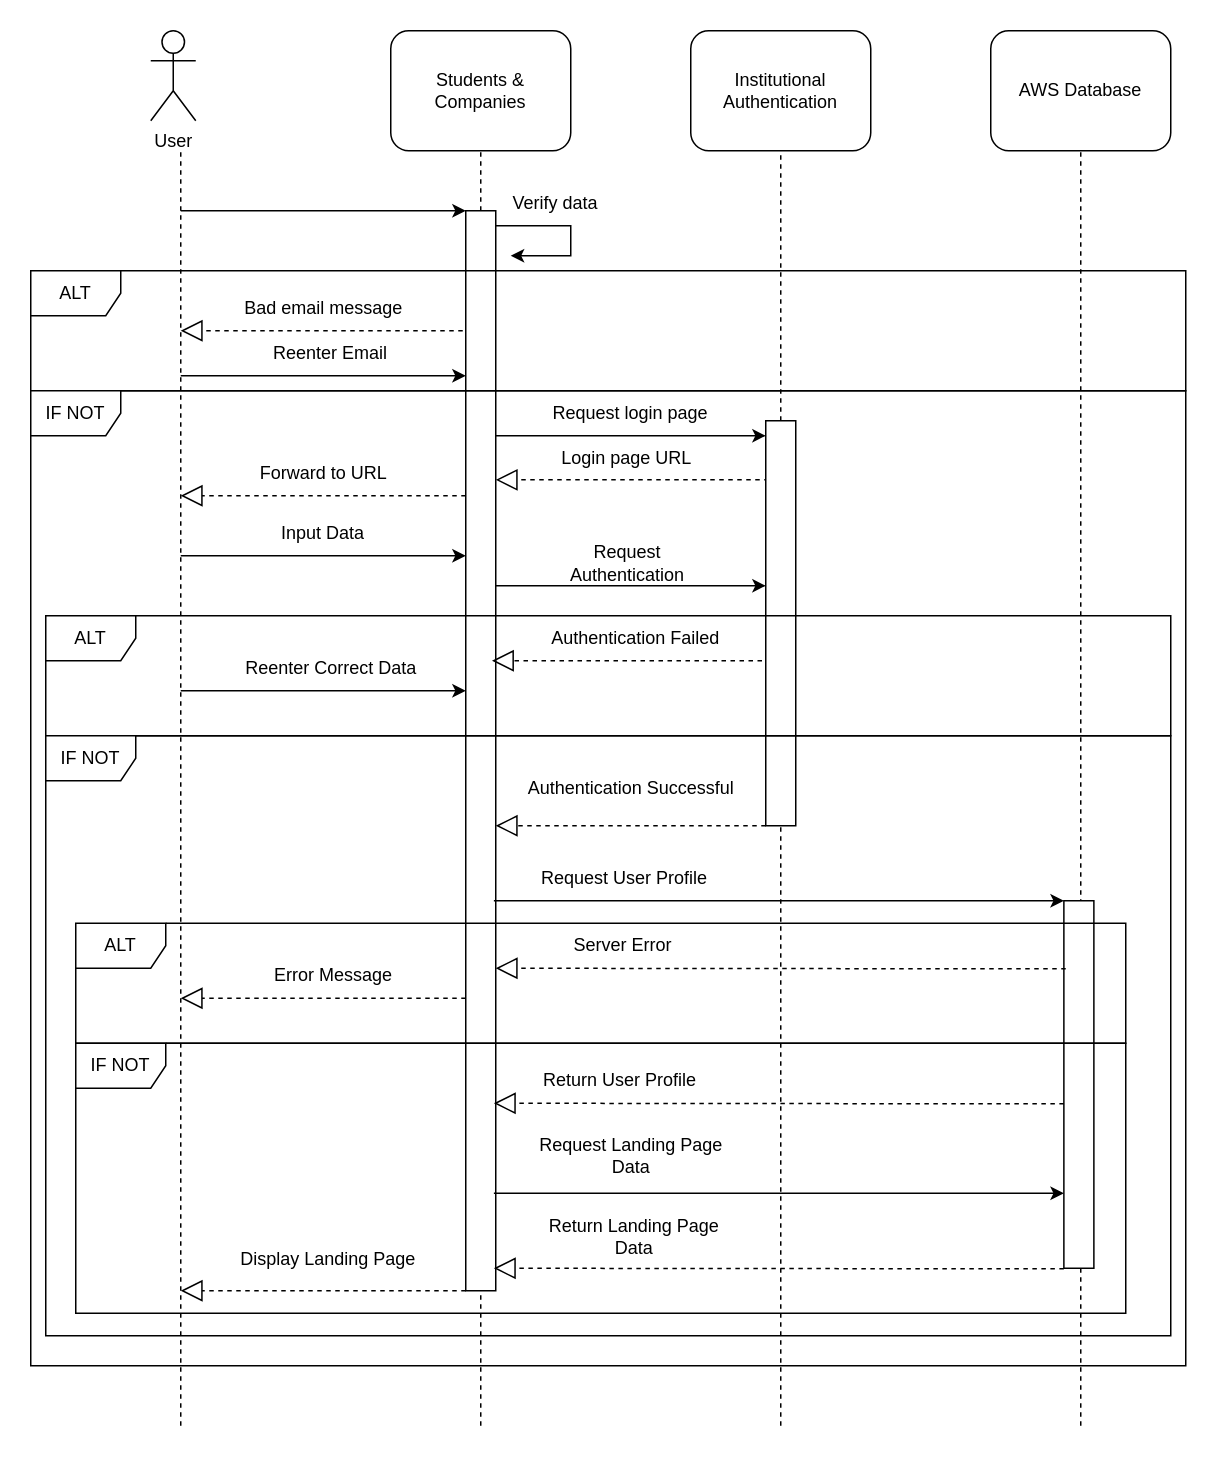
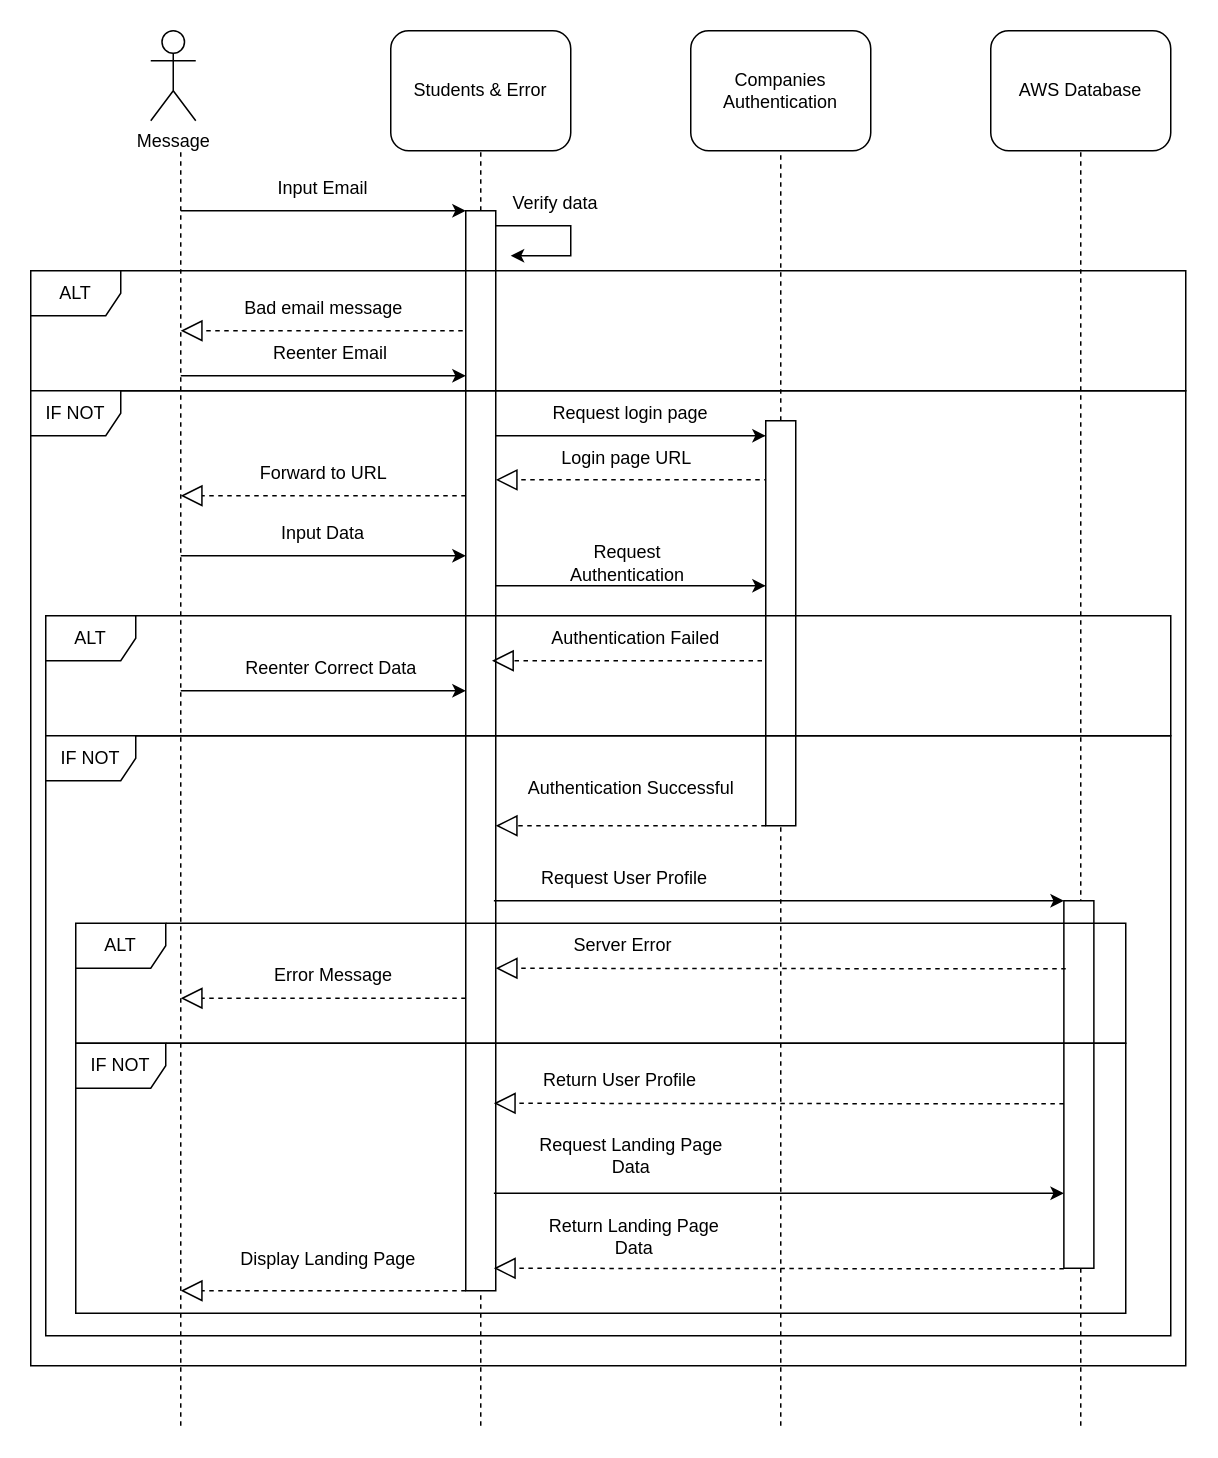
  <mxCell id="0" />
  <mxCell id="1" parent="0" />
- <mxCell id="2" value="&lt;div&gt;User&lt;/div&gt;" style="shape=umlActor;verticalLabelPosition=bottom;verticalAlign=top;html=1;outlineConnect=0;" vertex="1" parent="1"><mxGeometry x="100" y="20" width="30" height="60" as="geometry" /></mxCell>
- <mxCell id="3" value="&lt;div&gt;Students &amp;amp; Companies&lt;/div&gt;" style="rounded=1;whiteSpace=wrap;html=1;" vertex="1" parent="1"><mxGeometry x="260" y="20" width="120" height="80" as="geometry" /></mxCell>
- <mxCell id="4" value="&lt;div&gt;Institutional Authentication &lt;br&gt;&lt;/div&gt;" style="rounded=1;whiteSpace=wrap;html=1;" vertex="1" parent="1"><mxGeometry x="460" y="20" width="120" height="80" as="geometry" /></mxCell>
+ <mxCell id="2" value="&lt;div&gt;Message&lt;/div&gt;" style="shape=umlActor;verticalLabelPosition=bottom;verticalAlign=top;html=1;outlineConnect=0;" vertex="1" parent="1"><mxGeometry x="100" y="20" width="30" height="60" as="geometry" /></mxCell>
+ <mxCell id="3" value="&lt;div&gt;Students &amp;amp; Error&lt;/div&gt;" style="rounded=1;whiteSpace=wrap;html=1;" vertex="1" parent="1"><mxGeometry x="260" y="20" width="120" height="80" as="geometry" /></mxCell>
+ <mxCell id="4" value="&lt;div&gt;Companies Authentication &lt;br&gt;&lt;/div&gt;" style="rounded=1;whiteSpace=wrap;html=1;" vertex="1" parent="1"><mxGeometry x="460" y="20" width="120" height="80" as="geometry" /></mxCell>
  <mxCell id="5" value="AWS Database" style="rounded=1;whiteSpace=wrap;html=1;" vertex="1" parent="1"><mxGeometry x="660" y="20" width="120" height="80" as="geometry" /></mxCell>
  <mxCell id="6" value="" style="endArrow=none;dashed=1;html=1;rounded=0;" edge="1" parent="1"><mxGeometry width="50" height="50" relative="1" as="geometry"><mxPoint x="120" y="950" as="sourcePoint" /><mxPoint x="120" y="100" as="targetPoint" /></mxGeometry></mxCell>
  <mxCell id="7" value="" style="endArrow=none;dashed=1;html=1;rounded=0;entryX=0.5;entryY=1;entryDx=0;entryDy=0;" edge="1" parent="1" source="22" target="4"><mxGeometry width="50" height="50" relative="1" as="geometry"><mxPoint x="520" y="790" as="sourcePoint" /><mxPoint x="517.5" y="120" as="targetPoint" /></mxGeometry></mxCell>
  <mxCell id="8" value="" style="endArrow=none;dashed=1;html=1;rounded=0;entryX=0.5;entryY=1;entryDx=0;entryDy=0;" edge="1" parent="1" target="5"><mxGeometry width="50" height="50" relative="1" as="geometry"><mxPoint x="720" y="950" as="sourcePoint" /><mxPoint x="719" y="210" as="targetPoint" /></mxGeometry></mxCell>
  <mxCell id="9" value="" style="endArrow=none;dashed=1;html=1;rounded=0;entryX=0.5;entryY=1;entryDx=0;entryDy=0;" edge="1" parent="1" target="3"><mxGeometry width="50" height="50" relative="1" as="geometry"><mxPoint x="320" y="950" as="sourcePoint" /><mxPoint x="320" y="250" as="targetPoint" /></mxGeometry></mxCell>
  <mxCell id="10" value="" style="endArrow=classic;html=1;rounded=0;entryX=0;entryY=0;entryDx=0;entryDy=0;" edge="1" parent="1" target="29"><mxGeometry width="50" height="50" relative="1" as="geometry"><mxPoint x="120" y="140" as="sourcePoint" /><mxPoint x="270" y="160" as="targetPoint" /></mxGeometry></mxCell>
+ <mxCell id="11" value="Input Email" style="text;html=1;align=center;verticalAlign=middle;whiteSpace=wrap;rounded=0;" vertex="1" parent="1"><mxGeometry x="180" y="110" width="70" height="30" as="geometry" /></mxCell>
  <mxCell id="12" value="" style="endArrow=classic;html=1;rounded=0;" edge="1" parent="1"><mxGeometry width="50" height="50" relative="1" as="geometry"><mxPoint x="330" y="150" as="sourcePoint" /><mxPoint x="340" y="170" as="targetPoint" /><Array as="points"><mxPoint x="380" y="150" /><mxPoint x="380" y="170" /></Array></mxGeometry></mxCell>
  <mxCell id="13" value="Verify data" style="text;html=1;align=center;verticalAlign=middle;whiteSpace=wrap;rounded=0;" vertex="1" parent="1"><mxGeometry x="340" y="120" width="60" height="30" as="geometry" /></mxCell>
  <mxCell id="14" value="" style="endArrow=block;dashed=1;endFill=0;endSize=12;html=1;rounded=0;" edge="1" parent="1"><mxGeometry width="160" relative="1" as="geometry"><mxPoint x="320" y="220" as="sourcePoint" /><mxPoint x="120" y="220" as="targetPoint" /></mxGeometry></mxCell>
  <mxCell id="15" value="Bad email message" style="text;html=1;align=center;verticalAlign=middle;whiteSpace=wrap;rounded=0;" vertex="1" parent="1"><mxGeometry x="157.5" y="190" width="115" height="30" as="geometry" /></mxCell>
  <mxCell id="16" value="" style="endArrow=classic;html=1;rounded=0;entryX=0;entryY=0;entryDx=0;entryDy=0;" edge="1" parent="1"><mxGeometry width="50" height="50" relative="1" as="geometry"><mxPoint x="120" y="250" as="sourcePoint" /><mxPoint x="310" y="250" as="targetPoint" /></mxGeometry></mxCell>
  <mxCell id="17" value="Reenter Email" style="text;html=1;align=center;verticalAlign=middle;whiteSpace=wrap;rounded=0;" vertex="1" parent="1"><mxGeometry x="180" y="220" width="80" height="30" as="geometry" /></mxCell>
  <mxCell id="18" value="" style="endArrow=classic;html=1;rounded=0;entryX=0;entryY=0;entryDx=0;entryDy=0;" edge="1" parent="1"><mxGeometry width="50" height="50" relative="1" as="geometry"><mxPoint x="320" y="290" as="sourcePoint" /><mxPoint x="510" y="290" as="targetPoint" /></mxGeometry></mxCell>
  <mxCell id="19" value="&lt;div&gt;Request login page&lt;/div&gt;" style="text;html=1;align=center;verticalAlign=middle;whiteSpace=wrap;rounded=0;" vertex="1" parent="1"><mxGeometry x="365" y="260" width="110" height="30" as="geometry" /></mxCell>
  <mxCell id="20" value="" style="endArrow=none;dashed=1;html=1;rounded=0;entryX=0.5;entryY=1;entryDx=0;entryDy=0;" edge="1" parent="1" target="22"><mxGeometry width="50" height="50" relative="1" as="geometry"><mxPoint x="520" y="950" as="sourcePoint" /><mxPoint x="520" y="100" as="targetPoint" /></mxGeometry></mxCell>
  <mxCell id="21" value="" style="endArrow=block;dashed=1;endFill=0;endSize=12;html=1;rounded=0;" edge="1" parent="1"><mxGeometry width="160" relative="1" as="geometry"><mxPoint x="530" y="319.41" as="sourcePoint" /><mxPoint x="330" y="319.41" as="targetPoint" /></mxGeometry></mxCell>
  <mxCell id="22" value="" style="rounded=0;whiteSpace=wrap;html=1;" vertex="1" parent="1"><mxGeometry x="510" y="280" width="20" height="270" as="geometry" /></mxCell>
  <mxCell id="23" value="Login page URL" style="text;html=1;align=center;verticalAlign=middle;whiteSpace=wrap;rounded=0;" vertex="1" parent="1"><mxGeometry x="360" y="290" width="115" height="30" as="geometry" /></mxCell>
  <mxCell id="24" value="" style="endArrow=block;dashed=1;endFill=0;endSize=12;html=1;rounded=0;" edge="1" parent="1"><mxGeometry width="160" relative="1" as="geometry"><mxPoint x="310" y="330" as="sourcePoint" /><mxPoint x="120" y="330" as="targetPoint" /></mxGeometry></mxCell>
  <mxCell id="25" value="Forward to URL" style="text;html=1;align=center;verticalAlign=middle;whiteSpace=wrap;rounded=0;" vertex="1" parent="1"><mxGeometry x="157.5" y="300" width="115" height="30" as="geometry" /></mxCell>
  <mxCell id="26" value="" style="endArrow=classic;html=1;rounded=0;entryX=0;entryY=0;entryDx=0;entryDy=0;" edge="1" parent="1"><mxGeometry width="50" height="50" relative="1" as="geometry"><mxPoint x="120" y="370" as="sourcePoint" /><mxPoint x="310" y="370" as="targetPoint" /></mxGeometry></mxCell>
  <mxCell id="27" value="Input Data" style="text;html=1;align=center;verticalAlign=middle;whiteSpace=wrap;rounded=0;" vertex="1" parent="1"><mxGeometry x="180" y="340" width="70" height="30" as="geometry" /></mxCell>
  <mxCell id="28" value="" style="endArrow=classic;html=1;rounded=0;entryX=0;entryY=0;entryDx=0;entryDy=0;" edge="1" parent="1"><mxGeometry width="50" height="50" relative="1" as="geometry"><mxPoint x="320" y="390" as="sourcePoint" /><mxPoint x="510" y="390" as="targetPoint" /></mxGeometry></mxCell>
  <mxCell id="29" value="" style="rounded=0;whiteSpace=wrap;html=1;" vertex="1" parent="1"><mxGeometry x="310" y="140" width="20" height="720" as="geometry" /></mxCell>
  <mxCell id="30" value="&lt;div&gt;Request Authentication&lt;/div&gt;" style="text;html=1;align=center;verticalAlign=middle;whiteSpace=wrap;rounded=0;" vertex="1" parent="1"><mxGeometry x="382.5" y="360" width="70" height="30" as="geometry" /></mxCell>
  <mxCell id="31" value="" style="endArrow=block;dashed=1;endFill=0;endSize=12;html=1;rounded=0;" edge="1" parent="1"><mxGeometry width="160" relative="1" as="geometry"><mxPoint x="510" y="550" as="sourcePoint" /><mxPoint x="330" y="550" as="targetPoint" /></mxGeometry></mxCell>
  <mxCell id="32" value="Authentication Successful" style="text;html=1;align=center;verticalAlign=middle;whiteSpace=wrap;rounded=0;" vertex="1" parent="1"><mxGeometry x="347.5" y="510" width="145" height="30" as="geometry" /></mxCell>
  <mxCell id="33" value="" style="rounded=0;whiteSpace=wrap;html=1;" vertex="1" parent="1"><mxGeometry x="708.75" y="600" width="20" height="245" as="geometry" /></mxCell>
  <mxCell id="34" value="" style="endArrow=classic;html=1;rounded=0;entryX=0;entryY=0;entryDx=0;entryDy=0;" edge="1" parent="1"><mxGeometry width="50" height="50" relative="1" as="geometry"><mxPoint x="328.75" y="600" as="sourcePoint" /><mxPoint x="708.75" y="600" as="targetPoint" /></mxGeometry></mxCell>
  <mxCell id="35" value="Request User Profile" style="text;html=1;align=center;verticalAlign=middle;whiteSpace=wrap;rounded=0;" vertex="1" parent="1"><mxGeometry x="356.25" y="570" width="120" height="30" as="geometry" /></mxCell>
  <mxCell id="36" value="" style="endArrow=block;dashed=1;endFill=0;endSize=12;html=1;rounded=0;" edge="1" parent="1"><mxGeometry width="160" relative="1" as="geometry"><mxPoint x="708.75" y="735.41" as="sourcePoint" /><mxPoint x="328.75" y="735" as="targetPoint" /></mxGeometry></mxCell>
  <mxCell id="37" value="Return User Profile" style="text;html=1;align=center;verticalAlign=middle;whiteSpace=wrap;rounded=0;" vertex="1" parent="1"><mxGeometry x="348.75" y="705" width="127.5" height="30" as="geometry" /></mxCell>
  <mxCell id="38" value="" style="endArrow=classic;html=1;rounded=0;entryX=0;entryY=0;entryDx=0;entryDy=0;" edge="1" parent="1"><mxGeometry width="50" height="50" relative="1" as="geometry"><mxPoint x="328.75" y="795" as="sourcePoint" /><mxPoint x="708.75" y="795" as="targetPoint" /></mxGeometry></mxCell>
  <mxCell id="39" value="Request Landing Page Data" style="text;html=1;align=center;verticalAlign=middle;whiteSpace=wrap;rounded=0;" vertex="1" parent="1"><mxGeometry x="353.75" y="755" width="132.5" height="30" as="geometry" /></mxCell>
  <mxCell id="40" value="" style="endArrow=block;dashed=1;endFill=0;endSize=12;html=1;rounded=0;" edge="1" parent="1"><mxGeometry width="160" relative="1" as="geometry"><mxPoint x="708.75" y="845.41" as="sourcePoint" /><mxPoint x="328.75" y="845" as="targetPoint" /></mxGeometry></mxCell>
  <mxCell id="41" value="&lt;div&gt;Return Landing Page Data&lt;/div&gt;" style="text;html=1;align=center;verticalAlign=middle;whiteSpace=wrap;rounded=0;" vertex="1" parent="1"><mxGeometry x="356.25" y="808.75" width="132.5" height="30" as="geometry" /></mxCell>
  <mxCell id="42" value="" style="endArrow=block;dashed=1;endFill=0;endSize=12;html=1;rounded=0;" edge="1" parent="1"><mxGeometry width="160" relative="1" as="geometry"><mxPoint x="310" y="860" as="sourcePoint" /><mxPoint x="120" y="860" as="targetPoint" /></mxGeometry></mxCell>
  <mxCell id="43" value="Display Landing Page" style="text;html=1;align=center;verticalAlign=middle;whiteSpace=wrap;rounded=0;" vertex="1" parent="1"><mxGeometry x="156.25" y="823.75" width="125" height="30" as="geometry" /></mxCell>
  <mxCell id="44" value="ALT" style="shape=umlFrame;whiteSpace=wrap;html=1;pointerEvents=0;" vertex="1" parent="1"><mxGeometry x="20" y="180" width="770" height="80" as="geometry" /></mxCell>
  <mxCell id="45" value="IF NOT" style="shape=umlFrame;whiteSpace=wrap;html=1;pointerEvents=0;" vertex="1" parent="1"><mxGeometry x="20" y="260" width="770" height="650" as="geometry" /></mxCell>
  <mxCell id="46" value="" style="endArrow=block;dashed=1;endFill=0;endSize=12;html=1;rounded=0;" edge="1" parent="1"><mxGeometry width="160" relative="1" as="geometry"><mxPoint x="507.5" y="440" as="sourcePoint" /><mxPoint x="327.5" y="440" as="targetPoint" /></mxGeometry></mxCell>
  <mxCell id="47" value="Authentication Failed" style="text;html=1;align=center;verticalAlign=middle;whiteSpace=wrap;rounded=0;" vertex="1" parent="1"><mxGeometry x="351.25" y="410" width="145" height="30" as="geometry" /></mxCell>
  <mxCell id="48" value="" style="endArrow=classic;html=1;rounded=0;entryX=0;entryY=0;entryDx=0;entryDy=0;" edge="1" parent="1"><mxGeometry width="50" height="50" relative="1" as="geometry"><mxPoint x="120" y="460" as="sourcePoint" /><mxPoint x="310" y="460" as="targetPoint" /></mxGeometry></mxCell>
  <mxCell id="49" value="Reenter Correct Data" style="text;html=1;align=center;verticalAlign=middle;whiteSpace=wrap;rounded=0;" vertex="1" parent="1"><mxGeometry x="157.5" y="430" width="125" height="30" as="geometry" /></mxCell>
  <mxCell id="50" value="ALT" style="shape=umlFrame;whiteSpace=wrap;html=1;pointerEvents=0;" vertex="1" parent="1"><mxGeometry x="30" y="410" width="750" height="80" as="geometry" /></mxCell>
  <mxCell id="51" value="IF NOT" style="shape=umlFrame;whiteSpace=wrap;html=1;pointerEvents=0;" vertex="1" parent="1"><mxGeometry x="30" y="490" width="750" height="400" as="geometry" /></mxCell>
  <mxCell id="52" value="" style="endArrow=block;dashed=1;endFill=0;endSize=12;html=1;rounded=0;" edge="1" parent="1"><mxGeometry width="160" relative="1" as="geometry"><mxPoint x="710" y="645.41" as="sourcePoint" /><mxPoint x="330" y="645" as="targetPoint" /></mxGeometry></mxCell>
  <mxCell id="53" value="Server Error" style="text;html=1;align=center;verticalAlign=middle;whiteSpace=wrap;rounded=0;" vertex="1" parent="1"><mxGeometry x="351.25" y="615" width="127.5" height="30" as="geometry" /></mxCell>
  <mxCell id="54" value="" style="endArrow=block;dashed=1;endFill=0;endSize=12;html=1;rounded=0;" edge="1" parent="1"><mxGeometry width="160" relative="1" as="geometry"><mxPoint x="310" y="665" as="sourcePoint" /><mxPoint x="120" y="665" as="targetPoint" /></mxGeometry></mxCell>
  <mxCell id="55" value="Error Message" style="text;html=1;align=center;verticalAlign=middle;whiteSpace=wrap;rounded=0;" vertex="1" parent="1"><mxGeometry x="137.5" y="635" width="167.5" height="30" as="geometry" /></mxCell>
  <mxCell id="56" value="ALT" style="shape=umlFrame;whiteSpace=wrap;html=1;pointerEvents=0;" vertex="1" parent="1"><mxGeometry x="50" y="615" width="700" height="80" as="geometry" /></mxCell>
  <mxCell id="57" value="IF NOT" style="shape=umlFrame;whiteSpace=wrap;html=1;pointerEvents=0;" vertex="1" parent="1"><mxGeometry x="50" y="695" width="700" height="180" as="geometry" /></mxCell>
